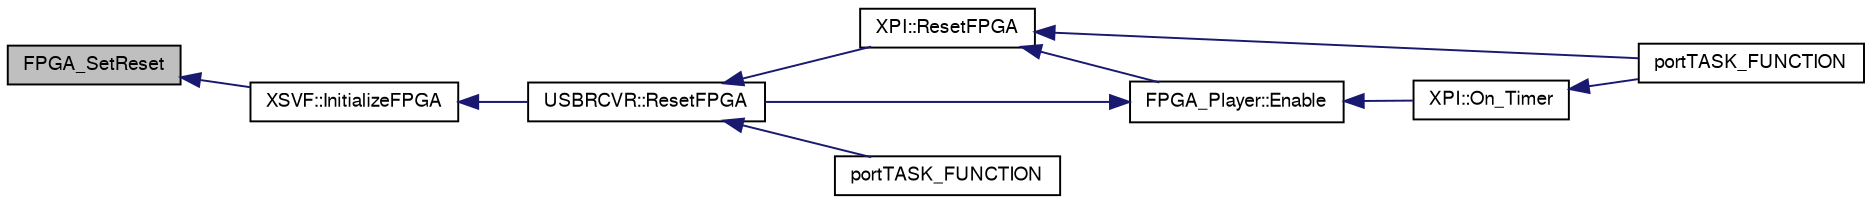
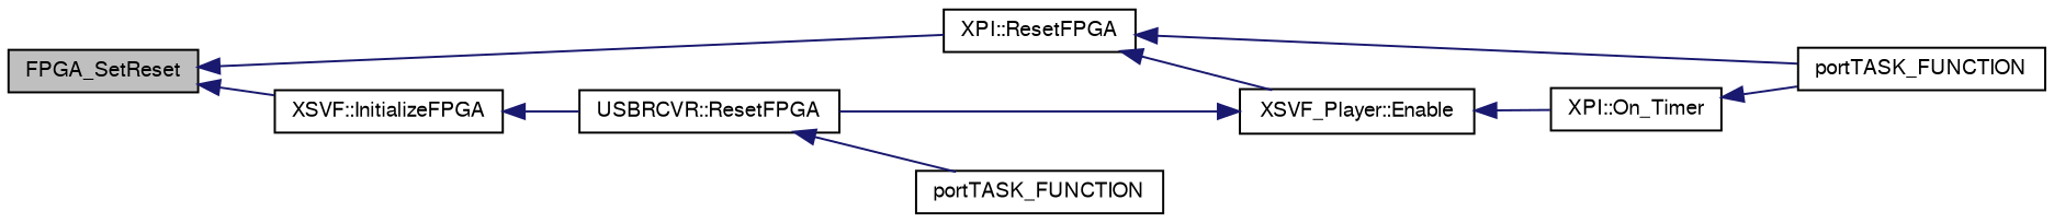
  digraph {
    rankdir=LR
    node [color=black fontname=FreeSans fontsize=10 shape=record]
    edge [color=midnightblue dir=back fontname=FreeSans fontsize=10 labelfontname=FreeSans labelfontsize=10 style=solid]
    n1 [fillcolor=grey75 fontcolor=black height=0.2 label=FPGA_SetReset style=filled width=0.4]
    n2 [height=0.2 label="XSVF::InitializeFPGA" width=0.4]
    n3 [height=0.2 label="XPI::ResetFPGA" width=0.4]
    n4 [height=0.2 label="USBRCVR::ResetFPGA" width=0.4]
-   n5 [height=0.2 label="FPGA_Player::Enable" width=0.4]
+   n5 [height=0.2 label="XSVF_Player::Enable" width=0.4]
    n6 [height=0.2 label=portTASK_FUNCTION width=0.4]
    n7 [height=0.2 label=portTASK_FUNCTION width=0.4]
    n8 [height=0.2 label="XPI::On_Timer" width=0.4]
    n1 -> n2
-   n4 -> n3
+   n1 -> n3
    n2 -> n4
    n3 -> n5
    n3 -> n6
    n4 -> n7
    n5 -> n4
    n5 -> n8
    n8 -> n6
  }
